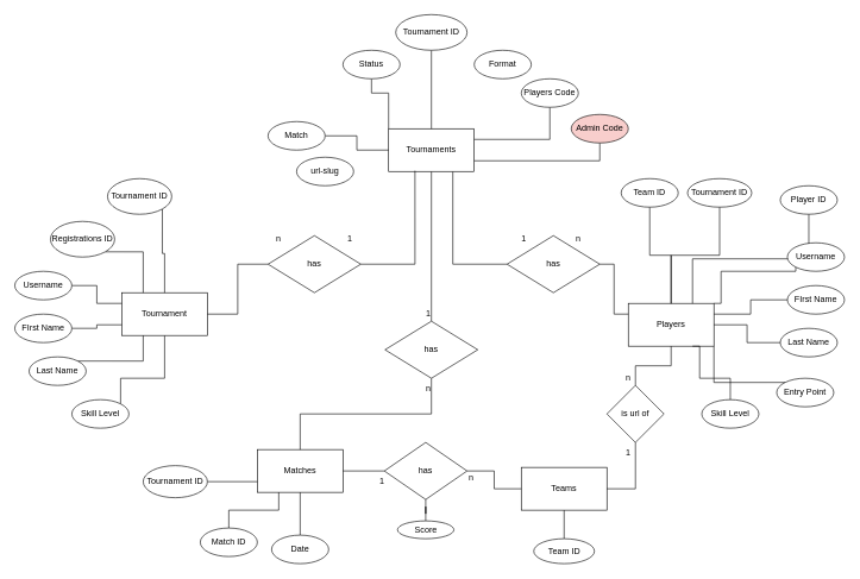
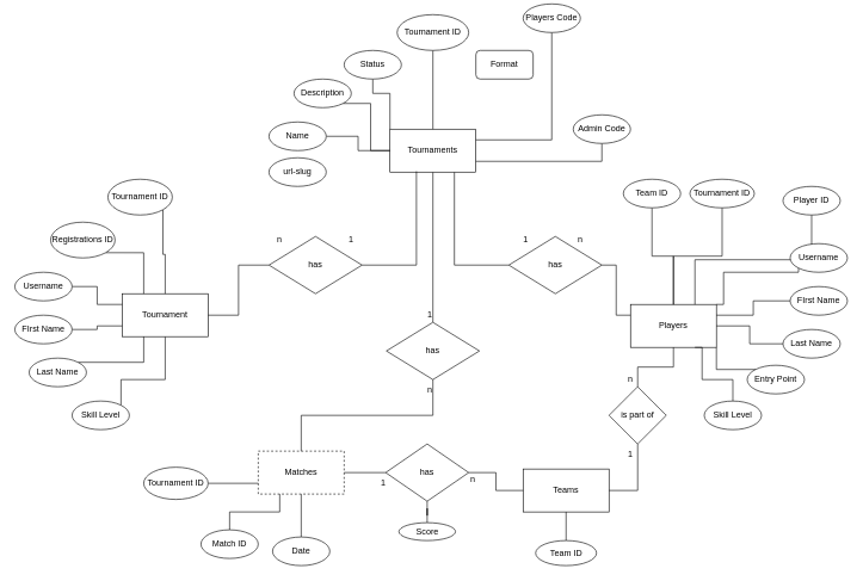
  <mxCell id="0" />
  <mxCell id="1" parent="0" />
  <mxCell id="2" style="edgeStyle=orthogonalEdgeStyle;rounded=0;orthogonalLoop=1;jettySize=auto;html=1;exitX=0.5;exitY=1;exitDx=0;exitDy=0;entryX=0.5;entryY=0;entryDx=0;entryDy=0;endArrow=none;endFill=0;" parent="1" source="4" target="58" edge="1"><mxGeometry relative="1" as="geometry" /></mxCell>
  <mxCell id="3" style="edgeStyle=orthogonalEdgeStyle;rounded=0;orthogonalLoop=1;jettySize=auto;html=1;exitX=0.75;exitY=1;exitDx=0;exitDy=0;entryX=0;entryY=0.5;entryDx=0;entryDy=0;endArrow=none;endFill=0;" parent="1" source="4" target="56" edge="1"><mxGeometry relative="1" as="geometry" /></mxCell>
  <mxCell id="4" value="Tournaments" style="rounded=0;whiteSpace=wrap;html=1;" parent="1" vertex="1"><mxGeometry x="544" y="180" width="120" height="60" as="geometry" /></mxCell>
  <mxCell id="5" value="Players" style="rounded=0;whiteSpace=wrap;html=1;" parent="1" vertex="1"><mxGeometry x="880" y="425" width="120" height="60" as="geometry" /></mxCell>
  <mxCell id="6" style="edgeStyle=orthogonalEdgeStyle;rounded=0;orthogonalLoop=1;jettySize=auto;html=1;exitX=0.5;exitY=1;exitDx=0;exitDy=0;entryX=1;entryY=0;entryDx=0;entryDy=0;endArrow=none;endFill=0;" parent="1" source="7" target="50" edge="1"><mxGeometry relative="1" as="geometry"><Array as="points"><mxPoint x="230" y="530" /><mxPoint x="168" y="530" /></Array></mxGeometry></mxCell>
  <mxCell id="7" value="Tournament" style="rounded=0;whiteSpace=wrap;html=1;" parent="1" vertex="1"><mxGeometry x="170" y="410" width="120" height="60" as="geometry" /></mxCell>
- <mxCell id="8" value="Matches" style="rounded=0;whiteSpace=wrap;html=1;" parent="1" vertex="1"><mxGeometry x="360" y="630" width="120" height="60" as="geometry" /></mxCell>
+ <mxCell id="8" value="Matches" style="rounded=0;whiteSpace=wrap;html=1;dashed=1;" parent="1" vertex="1"><mxGeometry x="360" y="630" width="120" height="60" as="geometry" /></mxCell>
  <mxCell id="9" style="edgeStyle=orthogonalEdgeStyle;rounded=0;orthogonalLoop=1;jettySize=auto;html=1;exitX=0.5;exitY=1;exitDx=0;exitDy=0;entryX=0.5;entryY=0;entryDx=0;entryDy=0;endArrow=none;endFill=0;" parent="1" source="10" target="4" edge="1"><mxGeometry relative="1" as="geometry" /></mxCell>
  <mxCell id="10" value="Tournament ID" style="ellipse;whiteSpace=wrap;html=1;" parent="1" vertex="1"><mxGeometry x="554" y="20" width="100" height="50" as="geometry" /></mxCell>
+ <mxCell id="11" style="edgeStyle=orthogonalEdgeStyle;rounded=0;orthogonalLoop=1;jettySize=auto;html=1;exitX=1;exitY=1;exitDx=0;exitDy=0;entryX=0;entryY=0.5;entryDx=0;entryDy=0;endArrow=none;endFill=0;" parent="1" source="12" target="4" edge="1"><mxGeometry relative="1" as="geometry" /></mxCell>
+ <mxCell id="12" value="Description" style="ellipse;whiteSpace=wrap;html=1;" parent="1" vertex="1"><mxGeometry x="410" y="110" width="80" height="40" as="geometry" /></mxCell>
  <mxCell id="13" style="edgeStyle=orthogonalEdgeStyle;rounded=0;orthogonalLoop=1;jettySize=auto;html=1;exitX=1;exitY=1;exitDx=0;exitDy=0;endArrow=none;endFill=0;" parent="1" source="14" target="7" edge="1"><mxGeometry relative="1" as="geometry" /></mxCell>
  <mxCell id="14" value="&lt;span&gt;Tournament ID&lt;/span&gt;" style="ellipse;whiteSpace=wrap;html=1;" parent="1" vertex="1"><mxGeometry x="150" y="250" width="90" height="50" as="geometry" /></mxCell>
  <mxCell id="15" style="edgeStyle=orthogonalEdgeStyle;rounded=0;orthogonalLoop=1;jettySize=auto;html=1;exitX=0.5;exitY=1;exitDx=0;exitDy=0;entryX=0.5;entryY=0;entryDx=0;entryDy=0;endArrow=none;endFill=0;" parent="1" source="16" target="5" edge="1"><mxGeometry relative="1" as="geometry" /></mxCell>
  <mxCell id="16" value="&lt;span&gt;Tournament ID&lt;/span&gt;" style="ellipse;whiteSpace=wrap;html=1;" parent="1" vertex="1"><mxGeometry x="963" y="250" width="90" height="40" as="geometry" /></mxCell>
  <mxCell id="17" style="edgeStyle=orthogonalEdgeStyle;rounded=0;orthogonalLoop=1;jettySize=auto;html=1;exitX=1;exitY=0.5;exitDx=0;exitDy=0;entryX=0;entryY=0.75;entryDx=0;entryDy=0;endArrow=none;endFill=0;" parent="1" source="18" target="8" edge="1"><mxGeometry relative="1" as="geometry" /></mxCell>
  <mxCell id="18" value="&lt;span&gt;Tournament ID&lt;/span&gt;" style="ellipse;whiteSpace=wrap;html=1;" parent="1" vertex="1"><mxGeometry x="200" y="652.5" width="90" height="45" as="geometry" /></mxCell>
  <mxCell id="19" style="edgeStyle=orthogonalEdgeStyle;rounded=0;orthogonalLoop=1;jettySize=auto;html=1;exitX=0.5;exitY=1;exitDx=0;exitDy=0;entryX=0;entryY=0;entryDx=0;entryDy=0;endArrow=none;endFill=0;" parent="1" source="20" target="4" edge="1"><mxGeometry relative="1" as="geometry"><Array as="points"><mxPoint x="520" y="130" /><mxPoint x="544" y="130" /></Array></mxGeometry></mxCell>
  <mxCell id="20" value="Status" style="ellipse;whiteSpace=wrap;html=1;" parent="1" vertex="1"><mxGeometry x="480" y="70" width="80" height="40" as="geometry" /></mxCell>
- <mxCell id="21" value="Format" style="ellipse;whiteSpace=wrap;html=1;" parent="1" vertex="1"><mxGeometry x="664" y="70" width="80" height="40" as="geometry" /></mxCell>
+ <mxCell id="21" value="Format" style="whiteSpace=wrap;html=1;rounded=1;" parent="1" vertex="1"><mxGeometry x="664" y="70" width="80" height="40" as="geometry" /></mxCell>
  <mxCell id="22" style="edgeStyle=orthogonalEdgeStyle;rounded=0;orthogonalLoop=1;jettySize=auto;html=1;exitX=0.5;exitY=1;exitDx=0;exitDy=0;entryX=1;entryY=0.75;entryDx=0;entryDy=0;endArrow=none;endFill=0;" parent="1" source="23" target="4" edge="1"><mxGeometry relative="1" as="geometry" /></mxCell>
- <mxCell id="23" value="Admin Code" style="ellipse;whiteSpace=wrap;html=1;fillColor=#f8cecc;" parent="1" vertex="1"><mxGeometry x="800" width="80" height="40" as="geometry" y="160" /></mxCell>
+ <mxCell id="23" value="Admin Code" style="ellipse;whiteSpace=wrap;html=1;" parent="1" vertex="1"><mxGeometry x="800" width="80" height="40" as="geometry" y="160" /></mxCell>
  <mxCell id="24" style="edgeStyle=orthogonalEdgeStyle;rounded=0;orthogonalLoop=1;jettySize=auto;html=1;exitX=0.5;exitY=1;exitDx=0;exitDy=0;entryX=1;entryY=0.25;entryDx=0;entryDy=0;endArrow=none;endFill=0;" parent="1" source="25" target="4" edge="1"><mxGeometry relative="1" as="geometry" /></mxCell>
- <mxCell id="25" value="Players Code" style="ellipse;whiteSpace=wrap;html=1;" parent="1" vertex="1"><mxGeometry x="730" y="110" width="80" height="40" as="geometry" /></mxCell>
+ <mxCell id="25" value="Players Code" style="ellipse;whiteSpace=wrap;html=1;" parent="1" vertex="1"><mxGeometry x="730" y="5" width="80" height="40" as="geometry" /></mxCell>
  <mxCell id="26" style="edgeStyle=orthogonalEdgeStyle;rounded=0;orthogonalLoop=1;jettySize=auto;html=1;exitX=0.5;exitY=1;exitDx=0;exitDy=0;entryX=0.75;entryY=0;entryDx=0;entryDy=0;endArrow=none;endFill=0;" parent="1" source="27" target="5" edge="1"><mxGeometry relative="1" as="geometry" /></mxCell>
  <mxCell id="27" value="Player ID" style="ellipse;whiteSpace=wrap;html=1;" parent="1" vertex="1"><mxGeometry x="1093" y="260" width="80" height="40" as="geometry" /></mxCell>
  <mxCell id="28" style="edgeStyle=orthogonalEdgeStyle;rounded=0;orthogonalLoop=1;jettySize=auto;html=1;exitX=0;exitY=0.5;exitDx=0;exitDy=0;entryX=1;entryY=0.25;entryDx=0;entryDy=0;endArrow=none;endFill=0;" parent="1" source="29" target="5" edge="1"><mxGeometry relative="1" as="geometry" /></mxCell>
  <mxCell id="29" value="FIrst Name" style="ellipse;whiteSpace=wrap;html=1;" parent="1" vertex="1"><mxGeometry x="1103" y="400" width="80" height="40" as="geometry" /></mxCell>
  <mxCell id="30" style="edgeStyle=orthogonalEdgeStyle;rounded=0;orthogonalLoop=1;jettySize=auto;html=1;exitX=0;exitY=0.5;exitDx=0;exitDy=0;entryX=1;entryY=0.5;entryDx=0;entryDy=0;endArrow=none;endFill=0;" parent="1" source="31" target="5" edge="1"><mxGeometry relative="1" as="geometry" /></mxCell>
  <mxCell id="31" value="Last Name" style="ellipse;whiteSpace=wrap;html=1;" parent="1" vertex="1"><mxGeometry x="1093" y="460" width="80" height="40" as="geometry" /></mxCell>
  <mxCell id="32" style="edgeStyle=orthogonalEdgeStyle;rounded=0;orthogonalLoop=1;jettySize=auto;html=1;exitX=0;exitY=1;exitDx=0;exitDy=0;entryX=1;entryY=0;entryDx=0;entryDy=0;endArrow=none;endFill=0;" parent="1" source="33" target="5" edge="1"><mxGeometry relative="1" as="geometry"><Array as="points"><mxPoint x="1115" y="380" /><mxPoint x="1010" y="380" /></Array></mxGeometry></mxCell>
  <mxCell id="33" value="Username" style="ellipse;whiteSpace=wrap;html=1;" parent="1" vertex="1"><mxGeometry x="1103" y="340" width="80" height="40" as="geometry" /></mxCell>
  <mxCell id="34" style="edgeStyle=orthogonalEdgeStyle;rounded=0;orthogonalLoop=1;jettySize=auto;html=1;exitX=0.5;exitY=0;exitDx=0;exitDy=0;entryX=0.75;entryY=1;entryDx=0;entryDy=0;endArrow=none;endFill=0;" parent="1" source="35" target="5" edge="1"><mxGeometry relative="1" as="geometry"><Array as="points"><mxPoint x="1023" y="530" /><mxPoint x="980" y="530" /></Array></mxGeometry></mxCell>
  <mxCell id="35" value="Skill Level" style="ellipse;whiteSpace=wrap;html=1;" parent="1" vertex="1"><mxGeometry x="983" y="560" width="80" height="40" as="geometry" /></mxCell>
  <mxCell id="36" style="edgeStyle=orthogonalEdgeStyle;rounded=0;orthogonalLoop=1;jettySize=auto;html=1;exitX=0;exitY=0;exitDx=0;exitDy=0;endArrow=none;endFill=0;entryX=1;entryY=1;entryDx=0;entryDy=0;" parent="1" source="37" target="5" edge="1"><mxGeometry relative="1" as="geometry" /></mxCell>
- <mxCell id="37" value="Entry Point" style="ellipse;whiteSpace=wrap;html=1;" parent="1" vertex="1"><mxGeometry x="1088" y="530" width="80" height="40" as="geometry" /></mxCell>
+ <mxCell id="37" value="Entry Point" style="ellipse;whiteSpace=wrap;html=1;" parent="1" vertex="1"><mxGeometry x="1043" y="510" width="80" height="40" as="geometry" /></mxCell>
  <mxCell id="38" style="edgeStyle=orthogonalEdgeStyle;rounded=0;orthogonalLoop=1;jettySize=auto;html=1;exitX=0.5;exitY=0;exitDx=0;exitDy=0;entryX=0.25;entryY=1;entryDx=0;entryDy=0;endArrow=none;endFill=0;" edge="1" parent="1" source="39" target="8"><mxGeometry relative="1" as="geometry" /></mxCell>
  <mxCell id="39" value="Match ID" style="ellipse;whiteSpace=wrap;html=1;" parent="1" vertex="1"><mxGeometry x="280" y="740" width="80" height="40" as="geometry" /></mxCell>
  <mxCell id="40" value="" style="edgeStyle=orthogonalEdgeStyle;rounded=0;orthogonalLoop=1;jettySize=auto;html=1;endArrow=none;endFill=0;" edge="1" parent="1" source="41" target="8"><mxGeometry relative="1" as="geometry" /></mxCell>
  <mxCell id="41" value="&lt;span&gt;Date&lt;/span&gt;" style="ellipse;whiteSpace=wrap;html=1;" parent="1" vertex="1"><mxGeometry x="380" y="750" width="80" height="40" as="geometry" /></mxCell>
  <mxCell id="42" style="edgeStyle=orthogonalEdgeStyle;rounded=0;orthogonalLoop=1;jettySize=auto;html=1;exitX=1;exitY=1;exitDx=0;exitDy=0;entryX=0.25;entryY=0;entryDx=0;entryDy=0;endArrow=none;endFill=0;" parent="1" source="43" target="7" edge="1"><mxGeometry relative="1" as="geometry" /></mxCell>
  <mxCell id="43" value="&lt;span&gt;Registrations ID&lt;/span&gt;" style="ellipse;whiteSpace=wrap;html=1;" parent="1" vertex="1"><mxGeometry x="70" y="310" width="90" height="50" as="geometry" /></mxCell>
  <mxCell id="44" style="edgeStyle=orthogonalEdgeStyle;rounded=0;orthogonalLoop=1;jettySize=auto;html=1;exitX=1;exitY=0.5;exitDx=0;exitDy=0;entryX=0;entryY=0.75;entryDx=0;entryDy=0;endArrow=none;endFill=0;" parent="1" source="45" target="7" edge="1"><mxGeometry relative="1" as="geometry" /></mxCell>
  <mxCell id="45" value="FIrst Name" style="ellipse;whiteSpace=wrap;html=1;" parent="1" vertex="1"><mxGeometry x="20" y="440" width="80" height="40" as="geometry" /></mxCell>
  <mxCell id="46" style="edgeStyle=orthogonalEdgeStyle;rounded=0;orthogonalLoop=1;jettySize=auto;html=1;exitX=1;exitY=0;exitDx=0;exitDy=0;entryX=0.25;entryY=1;entryDx=0;entryDy=0;endArrow=none;endFill=0;" parent="1" source="47" target="7" edge="1"><mxGeometry relative="1" as="geometry" /></mxCell>
  <mxCell id="47" value="Last Name" style="ellipse;whiteSpace=wrap;html=1;" parent="1" vertex="1"><mxGeometry x="40" y="500" width="80" height="40" as="geometry" /></mxCell>
  <mxCell id="48" style="edgeStyle=orthogonalEdgeStyle;rounded=0;orthogonalLoop=1;jettySize=auto;html=1;exitX=1;exitY=0.5;exitDx=0;exitDy=0;entryX=0;entryY=0.25;entryDx=0;entryDy=0;endArrow=none;endFill=0;" parent="1" source="49" target="7" edge="1"><mxGeometry relative="1" as="geometry" /></mxCell>
  <mxCell id="49" value="Username" style="ellipse;whiteSpace=wrap;html=1;" parent="1" vertex="1"><mxGeometry x="20" y="380" width="80" height="40" as="geometry" /></mxCell>
  <mxCell id="50" value="Skill Level" style="ellipse;whiteSpace=wrap;html=1;" parent="1" vertex="1"><mxGeometry x="100" y="560" width="80" height="40" as="geometry" /></mxCell>
  <mxCell id="51" style="edgeStyle=orthogonalEdgeStyle;rounded=0;orthogonalLoop=1;jettySize=auto;html=1;exitX=0.5;exitY=1;exitDx=0;exitDy=0;" parent="1" source="25" target="25" edge="1"><mxGeometry relative="1" as="geometry" /></mxCell>
  <mxCell id="52" style="edgeStyle=orthogonalEdgeStyle;rounded=0;orthogonalLoop=1;jettySize=auto;html=1;exitX=1;exitY=0.5;exitDx=0;exitDy=0;entryX=0.308;entryY=0.983;entryDx=0;entryDy=0;entryPerimeter=0;endArrow=none;endFill=0;" parent="1" source="54" target="4" edge="1"><mxGeometry relative="1" as="geometry" /></mxCell>
  <mxCell id="53" style="edgeStyle=orthogonalEdgeStyle;rounded=0;orthogonalLoop=1;jettySize=auto;html=1;exitX=0;exitY=0.5;exitDx=0;exitDy=0;entryX=1;entryY=0.5;entryDx=0;entryDy=0;endArrow=none;endFill=0;" parent="1" source="54" target="7" edge="1"><mxGeometry relative="1" as="geometry" /></mxCell>
  <mxCell id="54" value="has" style="rhombus;whiteSpace=wrap;html=1;" parent="1" vertex="1"><mxGeometry x="375" y="330" width="130" height="80" as="geometry" /></mxCell>
  <mxCell id="55" style="edgeStyle=orthogonalEdgeStyle;rounded=0;orthogonalLoop=1;jettySize=auto;html=1;exitX=1;exitY=0.5;exitDx=0;exitDy=0;entryX=0;entryY=0.25;entryDx=0;entryDy=0;endArrow=none;endFill=0;" parent="1" source="56" target="5" edge="1"><mxGeometry relative="1" as="geometry" /></mxCell>
  <mxCell id="56" value="has" style="rhombus;whiteSpace=wrap;html=1;" parent="1" vertex="1"><mxGeometry x="710" y="330" width="130" height="80" as="geometry" /></mxCell>
  <mxCell id="57" style="edgeStyle=orthogonalEdgeStyle;rounded=0;orthogonalLoop=1;jettySize=auto;html=1;exitX=0.5;exitY=1;exitDx=0;exitDy=0;entryX=0.5;entryY=0;entryDx=0;entryDy=0;endArrow=none;endFill=0;" parent="1" source="58" target="8" edge="1"><mxGeometry relative="1" as="geometry" /></mxCell>
  <mxCell id="58" value="has" style="rhombus;whiteSpace=wrap;html=1;" parent="1" vertex="1"><mxGeometry x="539" y="450" width="130" height="80" as="geometry" /></mxCell>
  <mxCell id="59" value="n" style="text;html=1;strokeColor=none;fillColor=none;align=center;verticalAlign=middle;whiteSpace=wrap;rounded=0;" parent="1" vertex="1"><mxGeometry x="360" y="320" width="60" height="30" as="geometry" /></mxCell>
  <mxCell id="60" value="n" style="text;html=1;strokeColor=none;fillColor=none;align=center;verticalAlign=middle;whiteSpace=wrap;rounded=0;" parent="1" vertex="1"><mxGeometry x="780" y="320" width="60" height="30" as="geometry" /></mxCell>
  <mxCell id="61" value="n" style="text;html=1;strokeColor=none;fillColor=none;align=center;verticalAlign=middle;whiteSpace=wrap;rounded=0;" parent="1" vertex="1"><mxGeometry x="570" y="530" width="60" height="30" as="geometry" /></mxCell>
  <mxCell id="62" value="1" style="text;html=1;strokeColor=none;fillColor=none;align=center;verticalAlign=middle;whiteSpace=wrap;rounded=0;" parent="1" vertex="1"><mxGeometry x="460" y="320" width="60" height="30" as="geometry" /></mxCell>
  <mxCell id="63" value="1" style="text;html=1;strokeColor=none;fillColor=none;align=center;verticalAlign=middle;whiteSpace=wrap;rounded=0;" parent="1" vertex="1"><mxGeometry x="570" y="425" width="60" height="30" as="geometry" /></mxCell>
  <mxCell id="64" value="1" style="text;html=1;strokeColor=none;fillColor=none;align=center;verticalAlign=middle;whiteSpace=wrap;rounded=0;" parent="1" vertex="1"><mxGeometry x="704" y="320" width="60" height="30" as="geometry" /></mxCell>
  <mxCell id="65" value="Teams" style="rounded=0;whiteSpace=wrap;html=1;" vertex="1" parent="1"><mxGeometry x="730" y="655" width="120" height="60" as="geometry" /></mxCell>
  <mxCell id="66" value="" style="edgeStyle=orthogonalEdgeStyle;rounded=0;orthogonalLoop=1;jettySize=auto;html=1;endArrow=none;endFill=0;" edge="1" parent="1" source="68" target="5"><mxGeometry relative="1" as="geometry" /></mxCell>
  <mxCell id="67" style="edgeStyle=orthogonalEdgeStyle;rounded=0;orthogonalLoop=1;jettySize=auto;html=1;exitX=0.5;exitY=1;exitDx=0;exitDy=0;entryX=1;entryY=0.5;entryDx=0;entryDy=0;endArrow=none;endFill=0;" edge="1" parent="1" source="68" target="65"><mxGeometry relative="1" as="geometry" /></mxCell>
- <mxCell id="68" value="is url of" style="rhombus;whiteSpace=wrap;html=1;" vertex="1" parent="1"><mxGeometry x="850" y="540" width="80" height="80" as="geometry" /></mxCell>
+ <mxCell id="68" value="is part of" style="rhombus;whiteSpace=wrap;html=1;" vertex="1" parent="1"><mxGeometry x="850" y="540" width="80" height="80" as="geometry" /></mxCell>
  <mxCell id="69" value="1" style="text;html=1;strokeColor=none;fillColor=none;align=center;verticalAlign=middle;whiteSpace=wrap;rounded=0;" vertex="1" parent="1"><mxGeometry x="850" y="620" width="60" height="30" as="geometry" /></mxCell>
  <mxCell id="70" value="n" style="text;html=1;strokeColor=none;fillColor=none;align=center;verticalAlign=middle;whiteSpace=wrap;rounded=0;" vertex="1" parent="1"><mxGeometry x="850" y="515" width="60" height="30" as="geometry" /></mxCell>
  <mxCell id="71" style="edgeStyle=orthogonalEdgeStyle;rounded=0;orthogonalLoop=1;jettySize=auto;html=1;exitX=0;exitY=0.5;exitDx=0;exitDy=0;entryX=1;entryY=0.5;entryDx=0;entryDy=0;endArrow=none;endFill=0;" edge="1" parent="1" source="74" target="8"><mxGeometry relative="1" as="geometry" /></mxCell>
  <mxCell id="72" style="edgeStyle=orthogonalEdgeStyle;rounded=0;orthogonalLoop=1;jettySize=auto;html=1;exitX=1;exitY=0.5;exitDx=0;exitDy=0;entryX=0;entryY=0.5;entryDx=0;entryDy=0;endArrow=none;endFill=0;" edge="1" parent="1" source="74" target="65"><mxGeometry relative="1" as="geometry" /></mxCell>
  <mxCell id="73" value="" style="edgeStyle=orthogonalEdgeStyle;rounded=0;orthogonalLoop=1;jettySize=auto;html=1;endArrow=none;endFill=0;" edge="1" parent="1" source="74" target="84"><mxGeometry relative="1" as="geometry" /></mxCell>
  <mxCell id="74" value="has" style="rhombus;whiteSpace=wrap;html=1;" vertex="1" parent="1"><mxGeometry x="538" y="620" width="116" height="80" as="geometry" /></mxCell>
  <mxCell id="75" value="1" style="text;html=1;strokeColor=none;fillColor=none;align=center;verticalAlign=middle;whiteSpace=wrap;rounded=0;" vertex="1" parent="1"><mxGeometry x="505" y="660" width="60" height="30" as="geometry" /></mxCell>
  <mxCell id="76" value="n" style="text;html=1;strokeColor=none;fillColor=none;align=center;verticalAlign=middle;whiteSpace=wrap;rounded=0;" vertex="1" parent="1"><mxGeometry x="630" y="655" width="60" height="30" as="geometry" /></mxCell>
  <mxCell id="77" value="" style="edgeStyle=orthogonalEdgeStyle;rounded=0;orthogonalLoop=1;jettySize=auto;html=1;endArrow=none;endFill=0;" edge="1" parent="1" source="78" target="65"><mxGeometry relative="1" as="geometry" /></mxCell>
  <mxCell id="78" value="&lt;span&gt;Team ID&lt;/span&gt;" style="ellipse;whiteSpace=wrap;html=1;" vertex="1" parent="1"><mxGeometry x="747.5" y="755" width="85" height="35" as="geometry" /></mxCell>
  <mxCell id="79" value="" style="edgeStyle=orthogonalEdgeStyle;rounded=0;orthogonalLoop=1;jettySize=auto;html=1;endArrow=none;endFill=0;" edge="1" parent="1" source="80" target="5"><mxGeometry relative="1" as="geometry" /></mxCell>
  <mxCell id="80" value="Team ID" style="ellipse;whiteSpace=wrap;html=1;" vertex="1" parent="1"><mxGeometry x="870" y="250" width="80" height="40" as="geometry" /></mxCell>
  <mxCell id="81" value="" style="edgeStyle=orthogonalEdgeStyle;rounded=0;orthogonalLoop=1;jettySize=auto;html=1;endArrow=none;endFill=0;" edge="1" parent="1" source="82" target="4"><mxGeometry relative="1" as="geometry" /></mxCell>
- <mxCell id="82" value="Match" style="ellipse;whiteSpace=wrap;html=1;" vertex="1" parent="1"><mxGeometry x="375" y="170" width="80" height="40" as="geometry" /></mxCell>
- <mxCell id="83" value="url-slug" style="ellipse;whiteSpace=wrap;html=1;" vertex="1" parent="1"><mxGeometry x="415" y="220" width="80" height="40" as="geometry" /></mxCell>
+ <mxCell id="82" value="Name" style="ellipse;whiteSpace=wrap;html=1;" vertex="1" parent="1"><mxGeometry x="375" y="170" width="80" height="40" as="geometry" /></mxCell>
+ <mxCell id="83" value="url-slug" style="ellipse;whiteSpace=wrap;html=1;" vertex="1" parent="1"><mxGeometry x="375" y="220" width="80" height="40" as="geometry" /></mxCell>
  <mxCell id="84" value="Score" style="ellipse;whiteSpace=wrap;html=1;" vertex="1" parent="1"><mxGeometry x="556.5" y="730" width="79" height="25" as="geometry" /></mxCell>
